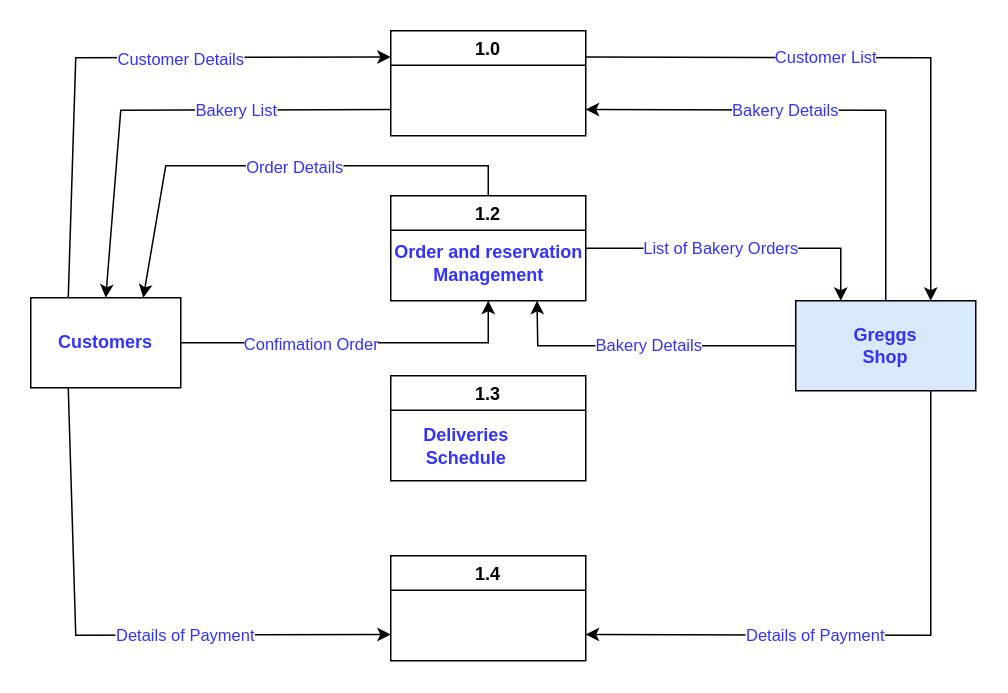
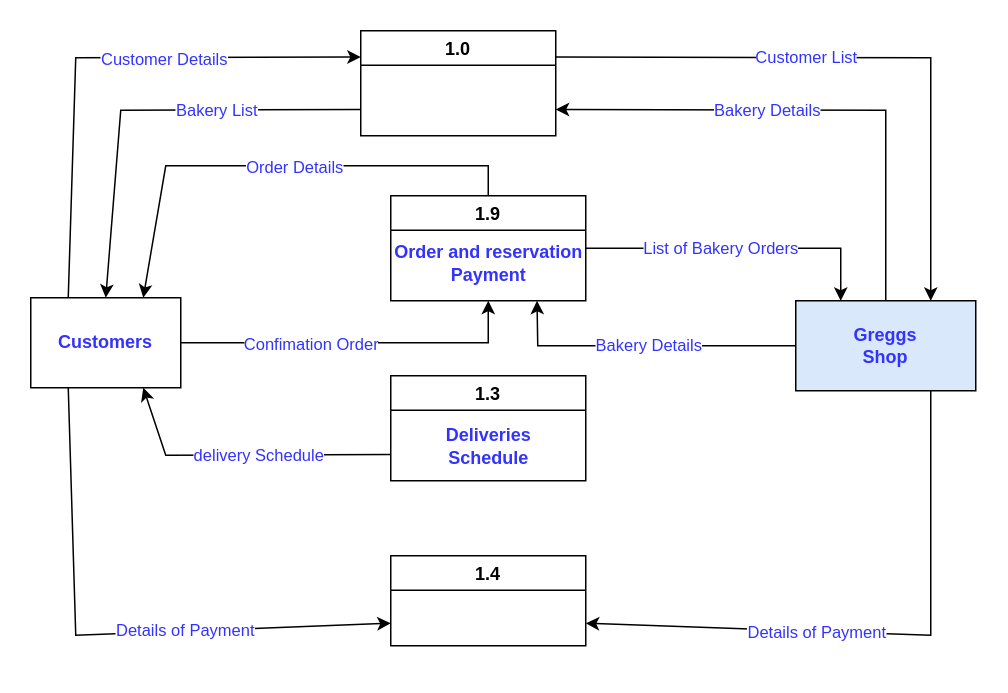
  <mxCell id="0" />
  <mxCell id="1" parent="0" />
- <mxCell id="2" value="1.0" style="swimlane;startSize=23;" vertex="1" parent="1"><mxGeometry x="260" y="20" width="130" height="70" as="geometry" /></mxCell>
- <mxCell id="3" value="1.2" style="swimlane;" vertex="1" parent="1"><mxGeometry x="260" y="130" width="130" height="70" as="geometry" /></mxCell>
+ <mxCell id="2" value="1.0" style="swimlane;startSize=23;" vertex="1" parent="1"><mxGeometry x="240" y="20" width="130" height="70" as="geometry" /></mxCell>
+ <mxCell id="3" value="1.9" style="swimlane;" vertex="1" parent="1"><mxGeometry x="260" y="130" width="130" height="70" as="geometry" /></mxCell>
  <mxCell id="4" value="1.3" style="swimlane;" vertex="1" parent="1"><mxGeometry x="260" y="250" width="130" height="70" as="geometry" /></mxCell>
- <mxCell id="5" value="1.4" style="swimlane;" vertex="1" parent="1"><mxGeometry x="260" y="370" width="130" height="70" as="geometry" /></mxCell>
+ <mxCell id="5" value="1.4" style="swimlane;" vertex="1" parent="1"><mxGeometry x="260" y="370" width="130" height="60" as="geometry" /></mxCell>
  <mxCell id="6" value="&lt;font color=&quot;#3333ff&quot;&gt;&lt;b&gt;Customers&lt;/b&gt;&lt;/font&gt;" style="rounded=0;whiteSpace=wrap;html=1;" vertex="1" parent="1"><mxGeometry x="20" y="198" width="100" height="60" as="geometry" /></mxCell>
  <mxCell id="7" value="&lt;font color=&quot;#3333ff&quot;&gt;&lt;b&gt;Greggs&lt;br&gt;Shop&lt;/b&gt;&lt;/font&gt;" style="rounded=0;whiteSpace=wrap;html=1;fillColor=#dae8fc;" vertex="1" parent="1"><mxGeometry x="530" y="200" width="120" height="60" as="geometry" /></mxCell>
  <mxCell id="8" value="" style="endArrow=classic;html=1;rounded=0;fontColor=#3333FF;entryX=0;entryY=0.25;entryDx=0;entryDy=0;exitX=0.25;exitY=0;exitDx=0;exitDy=0;" edge="1" parent="1" source="6" target="2"><mxGeometry width="50" height="50" relative="1" as="geometry"><mxPoint x="330" y="250" as="sourcePoint" /><mxPoint x="380" y="200" as="targetPoint" /><Array as="points"><mxPoint x="50" y="38" /></Array></mxGeometry></mxCell>
  <mxCell id="9" value="Customer Details" style="edgeLabel;html=1;align=center;verticalAlign=middle;resizable=0;points=[];fontColor=#3333FF;" vertex="1" connectable="0" parent="8"><mxGeometry x="0.13" y="-1" relative="1" as="geometry"><mxPoint x="21" as="offset" /></mxGeometry></mxCell>
  <mxCell id="10" value="" style="endArrow=classic;html=1;rounded=0;fontColor=#3333FF;entryX=0.5;entryY=0;entryDx=0;entryDy=0;exitX=0;exitY=0.75;exitDx=0;exitDy=0;" edge="1" parent="1" source="2" target="6"><mxGeometry width="50" height="50" relative="1" as="geometry"><mxPoint x="330" y="250" as="sourcePoint" /><mxPoint x="380" y="200" as="targetPoint" /><Array as="points"><mxPoint x="80" y="73" /></Array></mxGeometry></mxCell>
  <mxCell id="11" value="Bakery List" style="edgeLabel;html=1;align=center;verticalAlign=middle;resizable=0;points=[];fontColor=#3333FF;" vertex="1" connectable="0" parent="10"><mxGeometry x="-0.311" y="1" relative="1" as="geometry"><mxPoint x="1" y="-1" as="offset" /></mxGeometry></mxCell>
  <mxCell id="12" value="" style="endArrow=classic;html=1;rounded=0;fontColor=#3333FF;entryX=0;entryY=0.75;entryDx=0;entryDy=0;exitX=0.25;exitY=1;exitDx=0;exitDy=0;" edge="1" parent="1" source="6" target="5"><mxGeometry width="50" height="50" relative="1" as="geometry"><mxPoint x="330" y="250" as="sourcePoint" /><mxPoint x="380" y="200" as="targetPoint" /><Array as="points"><mxPoint x="50" y="423" /></Array></mxGeometry></mxCell>
  <mxCell id="13" value="Details of Payment" style="edgeLabel;html=1;align=center;verticalAlign=middle;resizable=0;points=[];fontColor=#3333FF;" vertex="1" connectable="0" parent="12"><mxGeometry x="0.36" y="-1" relative="1" as="geometry"><mxPoint x="-17" y="-1" as="offset" /></mxGeometry></mxCell>
+ <mxCell id="14" value="" style="endArrow=classic;html=1;rounded=0;fontColor=#3333FF;entryX=0.75;entryY=1;entryDx=0;entryDy=0;exitX=0;exitY=0.75;exitDx=0;exitDy=0;" edge="1" parent="1" source="4" target="6"><mxGeometry width="50" height="50" relative="1" as="geometry"><mxPoint x="330" y="250" as="sourcePoint" /><mxPoint x="380" y="200" as="targetPoint" /><Array as="points"><mxPoint x="110" y="303" /></Array></mxGeometry></mxCell>
+ <mxCell id="15" value="delivery Schedule" style="edgeLabel;html=1;align=center;verticalAlign=middle;resizable=0;points=[];fontColor=#3333FF;" vertex="1" connectable="0" parent="14"><mxGeometry x="-0.067" relative="1" as="geometry"><mxPoint x="3" as="offset" /></mxGeometry></mxCell>
  <mxCell id="16" value="" style="endArrow=classic;html=1;rounded=0;fontColor=#3333FF;entryX=0.75;entryY=0;entryDx=0;entryDy=0;exitX=0.5;exitY=0;exitDx=0;exitDy=0;" edge="1" parent="1" source="3" target="6"><mxGeometry width="50" height="50" relative="1" as="geometry"><mxPoint x="330" y="250" as="sourcePoint" /><mxPoint x="380" y="200" as="targetPoint" /><Array as="points"><mxPoint x="325" y="110" /><mxPoint x="110" y="110" /></Array></mxGeometry></mxCell>
  <mxCell id="17" value="Order Details" style="edgeLabel;html=1;align=center;verticalAlign=middle;resizable=0;points=[];fontColor=#3333FF;" vertex="1" connectable="0" parent="16"><mxGeometry x="-0.059" relative="1" as="geometry"><mxPoint x="3" as="offset" /></mxGeometry></mxCell>
  <mxCell id="18" value="" style="endArrow=classic;html=1;rounded=0;fontColor=#3333FF;entryX=0.75;entryY=0;entryDx=0;entryDy=0;exitX=1;exitY=0.25;exitDx=0;exitDy=0;" edge="1" parent="1" source="2" target="7"><mxGeometry width="50" height="50" relative="1" as="geometry"><mxPoint x="330" y="250" as="sourcePoint" /><mxPoint x="380" y="200" as="targetPoint" /><Array as="points"><mxPoint x="620" y="38" /></Array></mxGeometry></mxCell>
  <mxCell id="19" value="Customer List" style="edgeLabel;html=1;align=center;verticalAlign=middle;resizable=0;points=[];fontColor=#3333FF;" vertex="1" connectable="0" parent="18"><mxGeometry x="-0.276" relative="1" as="geometry"><mxPoint x="18" as="offset" /></mxGeometry></mxCell>
  <mxCell id="20" value="" style="endArrow=classic;html=1;rounded=0;fontColor=#3333FF;entryX=1;entryY=0.75;entryDx=0;entryDy=0;exitX=0.75;exitY=1;exitDx=0;exitDy=0;" edge="1" parent="1" source="7" target="5"><mxGeometry width="50" height="50" relative="1" as="geometry"><mxPoint x="330" y="250" as="sourcePoint" /><mxPoint x="380" y="200" as="targetPoint" /><Array as="points"><mxPoint x="620" y="423" /></Array></mxGeometry></mxCell>
  <mxCell id="21" value="Details of Payment" style="edgeLabel;html=1;align=center;verticalAlign=middle;resizable=0;points=[];fontColor=#3333FF;" vertex="1" connectable="0" parent="20"><mxGeometry x="0.242" y="1" relative="1" as="geometry"><mxPoint x="4" y="-1" as="offset" /></mxGeometry></mxCell>
  <mxCell id="22" value="" style="endArrow=classic;html=1;rounded=0;fontColor=#3333FF;entryX=1;entryY=0.75;entryDx=0;entryDy=0;exitX=0.5;exitY=0;exitDx=0;exitDy=0;" edge="1" parent="1" source="7" target="2"><mxGeometry width="50" height="50" relative="1" as="geometry"><mxPoint x="330" y="250" as="sourcePoint" /><mxPoint x="380" y="200" as="targetPoint" /><Array as="points"><mxPoint x="590" y="73" /></Array></mxGeometry></mxCell>
  <mxCell id="23" value="Bakery Details" style="edgeLabel;html=1;align=center;verticalAlign=middle;resizable=0;points=[];fontColor=#3333FF;" vertex="1" connectable="0" parent="22"><mxGeometry x="0.235" relative="1" as="geometry"><mxPoint x="7" as="offset" /></mxGeometry></mxCell>
  <mxCell id="24" value="" style="endArrow=classic;html=1;rounded=0;fontColor=#3333FF;entryX=0.25;entryY=0;entryDx=0;entryDy=0;exitX=1;exitY=0.5;exitDx=0;exitDy=0;" edge="1" parent="1" source="3" target="7"><mxGeometry width="50" height="50" relative="1" as="geometry"><mxPoint x="330" y="250" as="sourcePoint" /><mxPoint x="380" y="200" as="targetPoint" /><Array as="points"><mxPoint x="560" y="165" /></Array></mxGeometry></mxCell>
  <mxCell id="25" value="List of Bakery Orders" style="edgeLabel;html=1;align=center;verticalAlign=middle;resizable=0;points=[];fontColor=#3333FF;" vertex="1" connectable="0" parent="24"><mxGeometry x="-0.405" y="2" relative="1" as="geometry"><mxPoint x="28" y="1" as="offset" /></mxGeometry></mxCell>
  <mxCell id="26" value="" style="endArrow=classic;html=1;rounded=0;fontColor=#3333FF;entryX=0.75;entryY=1;entryDx=0;entryDy=0;exitX=0;exitY=0.5;exitDx=0;exitDy=0;" edge="1" parent="1" source="7" target="3"><mxGeometry width="50" height="50" relative="1" as="geometry"><mxPoint x="330" y="250" as="sourcePoint" /><mxPoint x="380" y="200" as="targetPoint" /><Array as="points"><mxPoint x="358" y="230" /></Array></mxGeometry></mxCell>
  <mxCell id="27" value="Bakery Details" style="edgeLabel;html=1;align=center;verticalAlign=middle;resizable=0;points=[];fontColor=#3333FF;" vertex="1" connectable="0" parent="26"><mxGeometry x="0.069" relative="1" as="geometry"><mxPoint x="9" y="-1" as="offset" /></mxGeometry></mxCell>
- <mxCell id="28" value="Order and reservation&lt;br&gt;Management" style="text;html=1;align=center;verticalAlign=middle;resizable=0;points=[];autosize=1;strokeColor=none;fillColor=none;fontColor=#3333FF;fontStyle=1" vertex="1" parent="1"><mxGeometry x="255" y="160" width="140" height="30" as="geometry" /></mxCell>
- <mxCell id="29" value="Deliveries&lt;br&gt;Schedule" style="text;html=1;align=center;verticalAlign=middle;resizable=0;points=[];autosize=1;strokeColor=none;fillColor=none;fontColor=#3333FF;fontStyle=1" vertex="1" parent="1"><mxGeometry x="275" y="282" width="70" height="30" as="geometry" /></mxCell>
+ <mxCell id="28" value="Order and reservation&lt;br&gt;Payment" style="text;html=1;align=center;verticalAlign=middle;resizable=0;points=[];autosize=1;strokeColor=none;fillColor=none;fontColor=#3333FF;fontStyle=1" vertex="1" parent="1"><mxGeometry x="255" y="160" width="140" height="30" as="geometry" /></mxCell>
+ <mxCell id="29" value="Deliveries&lt;br&gt;Schedule" style="text;html=1;align=center;verticalAlign=middle;resizable=0;points=[];autosize=1;strokeColor=none;fillColor=none;fontColor=#3333FF;fontStyle=1" vertex="1" parent="1"><mxGeometry x="290" y="282" width="70" height="30" as="geometry" /></mxCell>
  <mxCell id="30" value="" style="endArrow=classic;html=1;rounded=0;fontColor=#3333FF;exitX=1;exitY=0.5;exitDx=0;exitDy=0;entryX=0.5;entryY=1;entryDx=0;entryDy=0;" edge="1" parent="1" source="6" target="3"><mxGeometry width="50" height="50" relative="1" as="geometry"><mxPoint x="330" y="230" as="sourcePoint" /><mxPoint x="380" y="180" as="targetPoint" /><Array as="points"><mxPoint x="325" y="228" /></Array></mxGeometry></mxCell>
  <mxCell id="31" value="Confimation Order" style="edgeLabel;html=1;align=center;verticalAlign=middle;resizable=0;points=[];fontColor=#3333FF;" vertex="1" connectable="0" parent="30"><mxGeometry x="-0.277" y="-1" relative="1" as="geometry"><mxPoint x="2" y="-1" as="offset" /></mxGeometry></mxCell>
